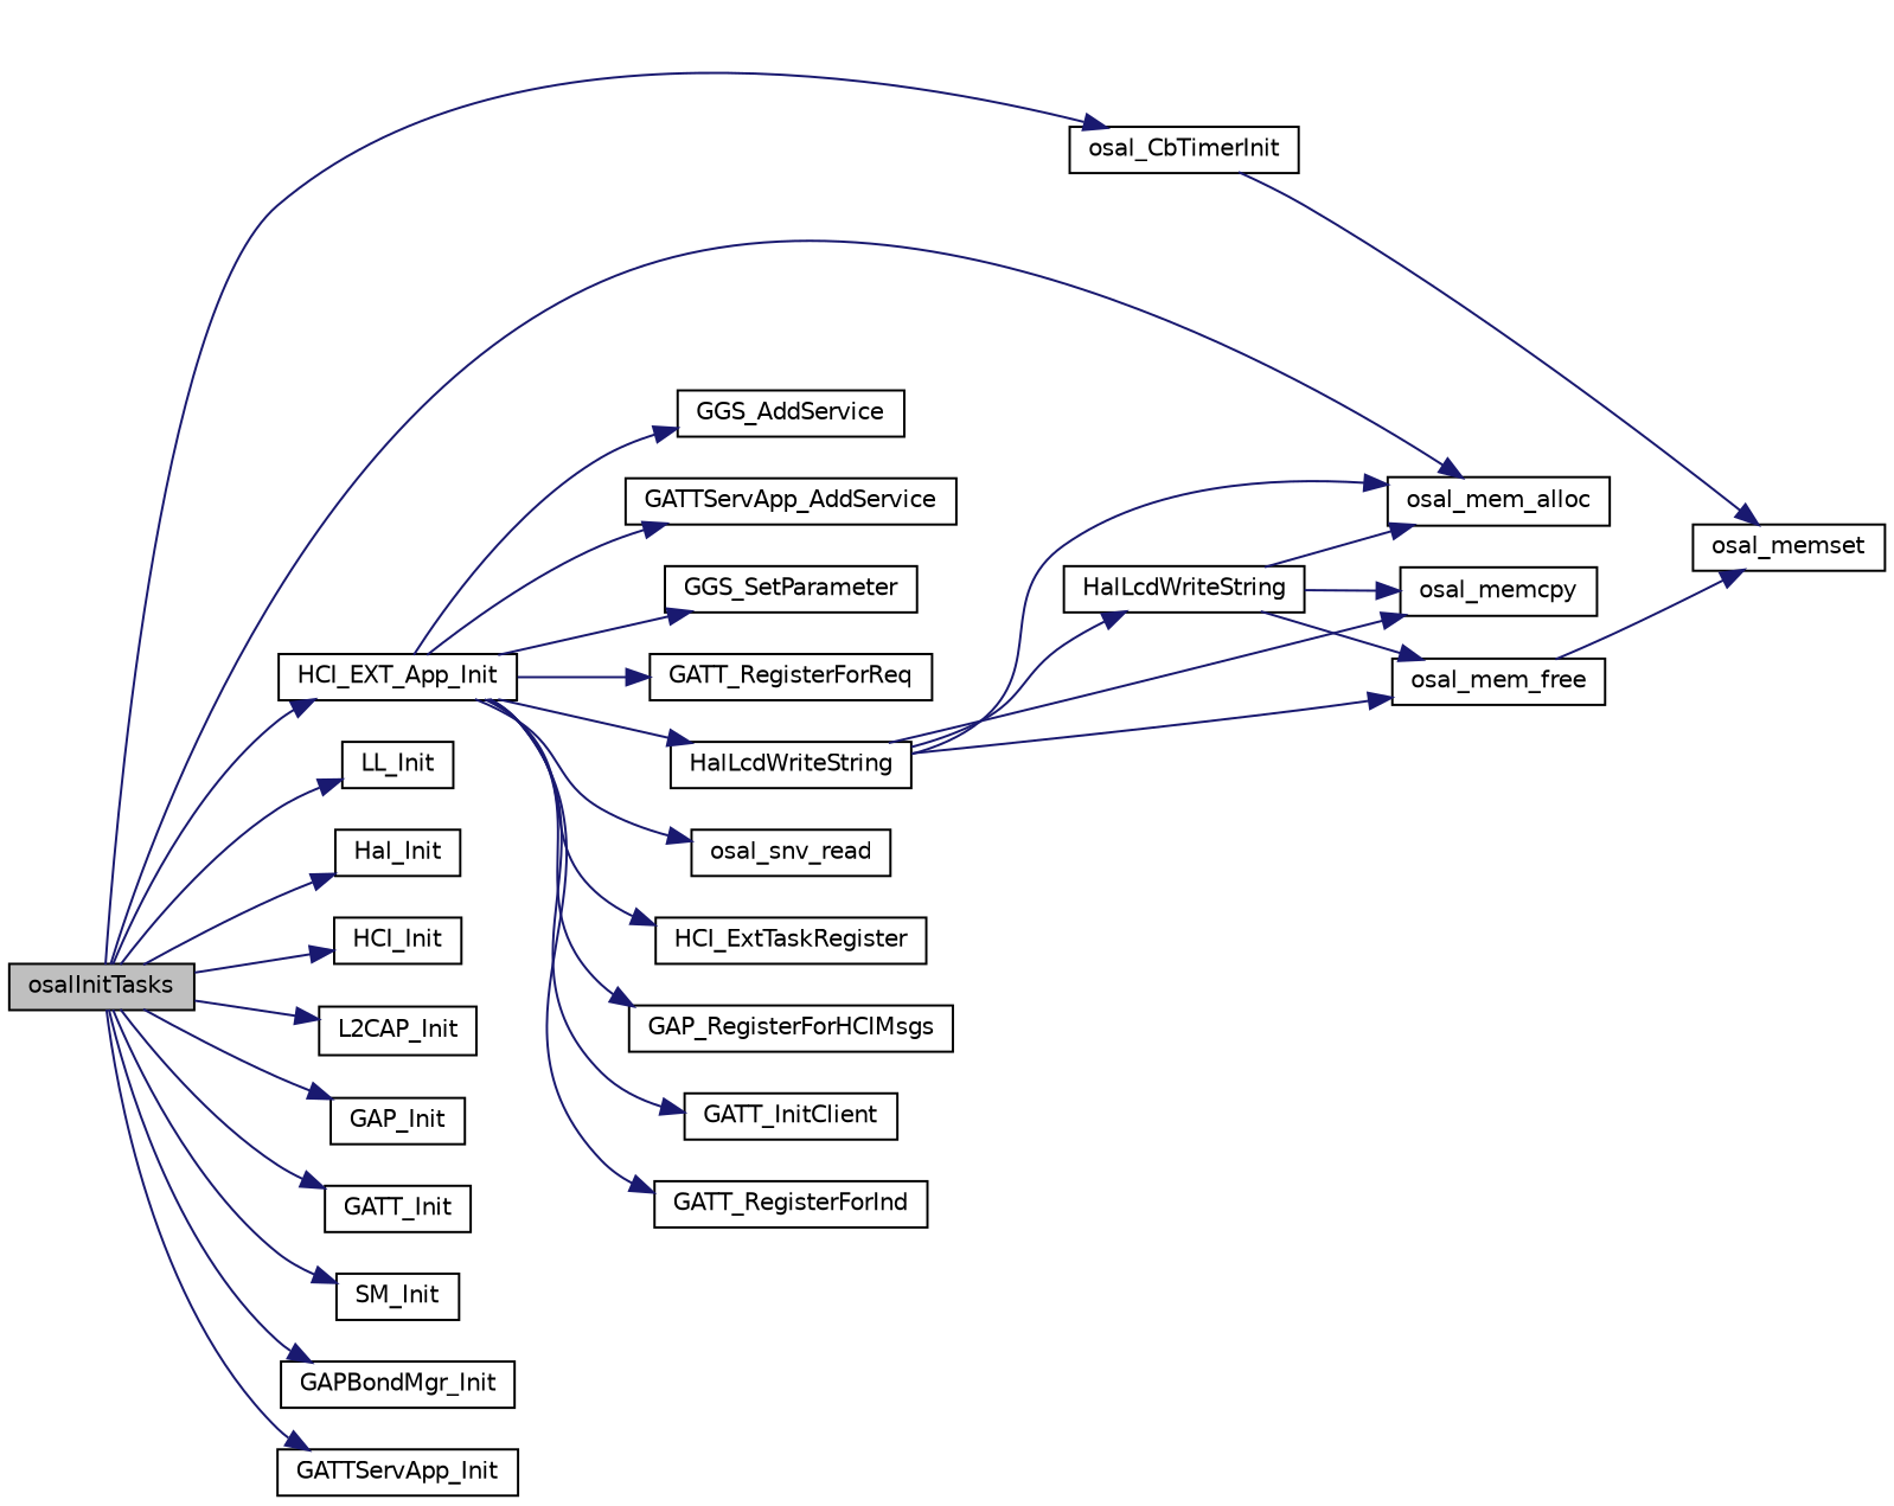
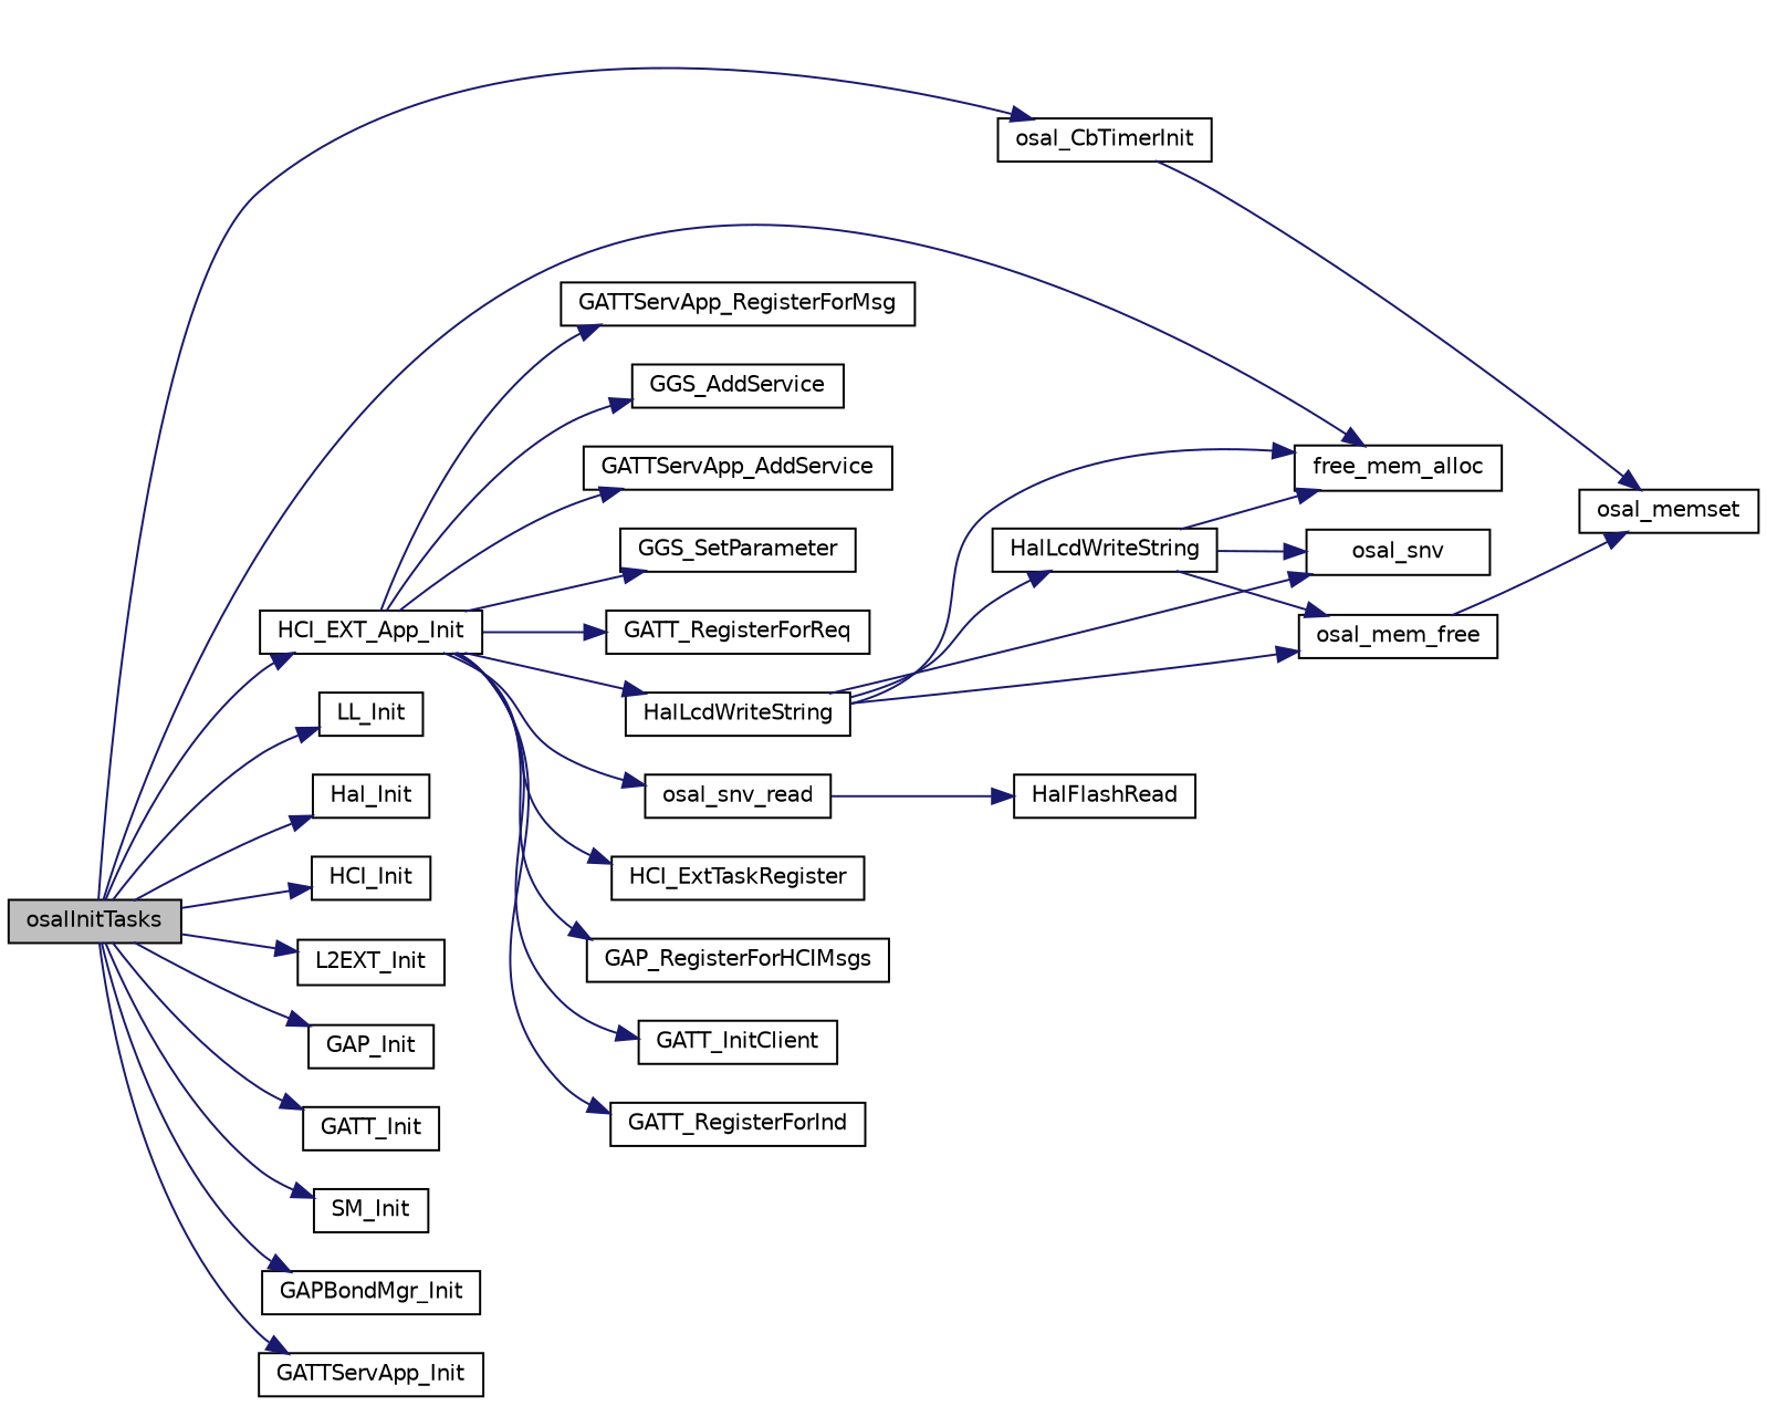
  digraph {
    rankdir=LR
    node [color=black fillcolor=white fontname=Helvetica fontsize=10 shape=record style=filled]
    edge [color=midnightblue fontname=Helvetica fontsize=10 labelfontname=Helvetica labelfontsize=10 style=solid]
    n1 [fillcolor=grey75 fontcolor=black height=0.2 label=osalInitTasks width=0.4]
-   n2 [height=0.2 label=osal_mem_alloc width=0.4]
+   n2 [height=0.2 label=free_mem_alloc width=0.4]
    n3 [height=0.2 label=LL_Init width=0.4]
    n4 [height=0.2 label=Hal_Init width=0.4]
    n5 [height=0.2 label=HCI_Init width=0.4]
    n6 [height=0.2 label=osal_CbTimerInit width=0.4]
-   n7 [height=0.2 label=L2CAP_Init width=0.4]
+   n7 [height=0.2 label=L2EXT_Init width=0.4]
    n8 [height=0.2 label=GAP_Init width=0.4]
    n9 [height=0.2 label=GATT_Init width=0.4]
    n10 [height=0.2 label=SM_Init width=0.4]
    n11 [height=0.2 label=GAPBondMgr_Init width=0.4]
    n12 [height=0.2 label=GATTServApp_Init width=0.4]
    n13 [height=0.2 label=HCI_EXT_App_Init width=0.4]
    n14 [height=0.2 label=osal_memset width=0.4]
    n15 [height=0.2 label=HCI_ExtTaskRegister width=0.4]
    n16 [height=0.2 label=GAP_RegisterForHCIMsgs width=0.4]
    n17 [height=0.2 label=GATT_InitClient width=0.4]
    n18 [height=0.2 label=GATT_RegisterForInd width=0.4]
+   n19 [height=0.2 label=GATTServApp_RegisterForMsg width=0.4]
    n20 [height=0.2 label=GGS_AddService width=0.4]
    n21 [height=0.2 label=GATTServApp_AddService width=0.4]
    n22 [height=0.2 label=GGS_SetParameter width=0.4]
    n23 [height=0.2 label=GATT_RegisterForReq width=0.4]
    n24 [height=0.2 label=HalLcdWriteString width=0.4]
    n25 [height=0.2 label=osal_snv_read width=0.4]
-   n26 [height=0.2 label=osal_memcpy width=0.4]
+   n26 [height=0.2 label=osal_snv width=0.4]
    n27 [height=0.2 label=osal_mem_free width=0.4]
    n28 [height=0.2 label=HalLcdWriteString width=0.4]
+   n29 [height=0.2 label=HalFlashRead width=0.4]
    n1 -> n2
    n1 -> n3
    n1 -> n4
    n1 -> n5
    n1 -> n6
    n1 -> n7
    n1 -> n8
    n1 -> n9
    n1 -> n10
    n1 -> n11
    n1 -> n12
    n1 -> n13
    n6 -> n14
    n13 -> n15
    n13 -> n16
    n13 -> n17
    n13 -> n18
+   n13 -> n19
    n13 -> n20
    n13 -> n21
    n13 -> n22
    n13 -> n23
    n13 -> n24
    n13 -> n25
    n24 -> n2
    n24 -> n26
    n24 -> n27
    n24 -> n28
+   n25 -> n29
    n27 -> n14
    n28 -> n2
    n28 -> n26
    n28 -> n27
  }
